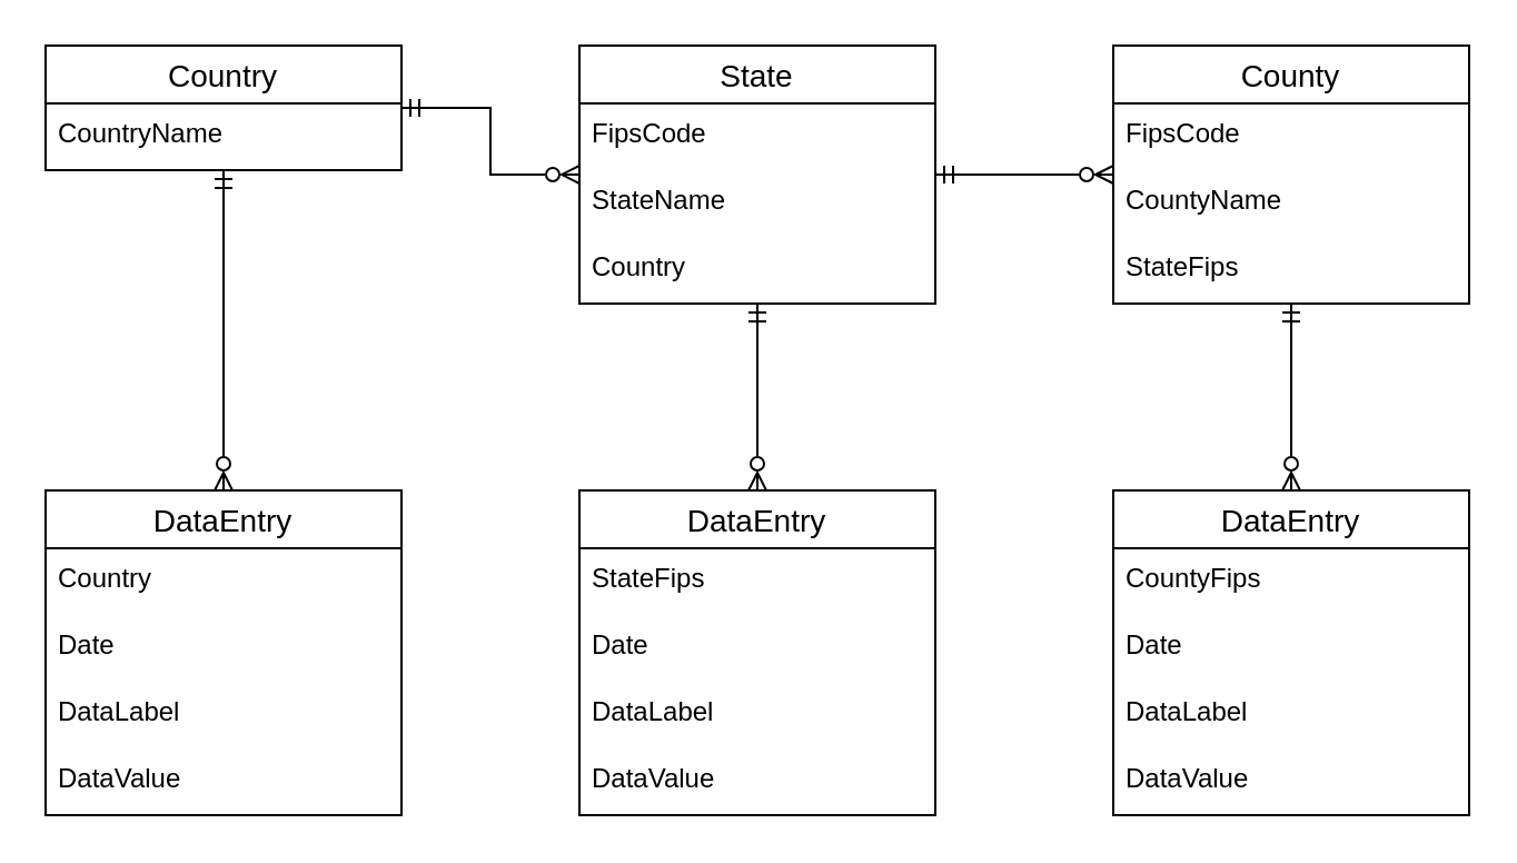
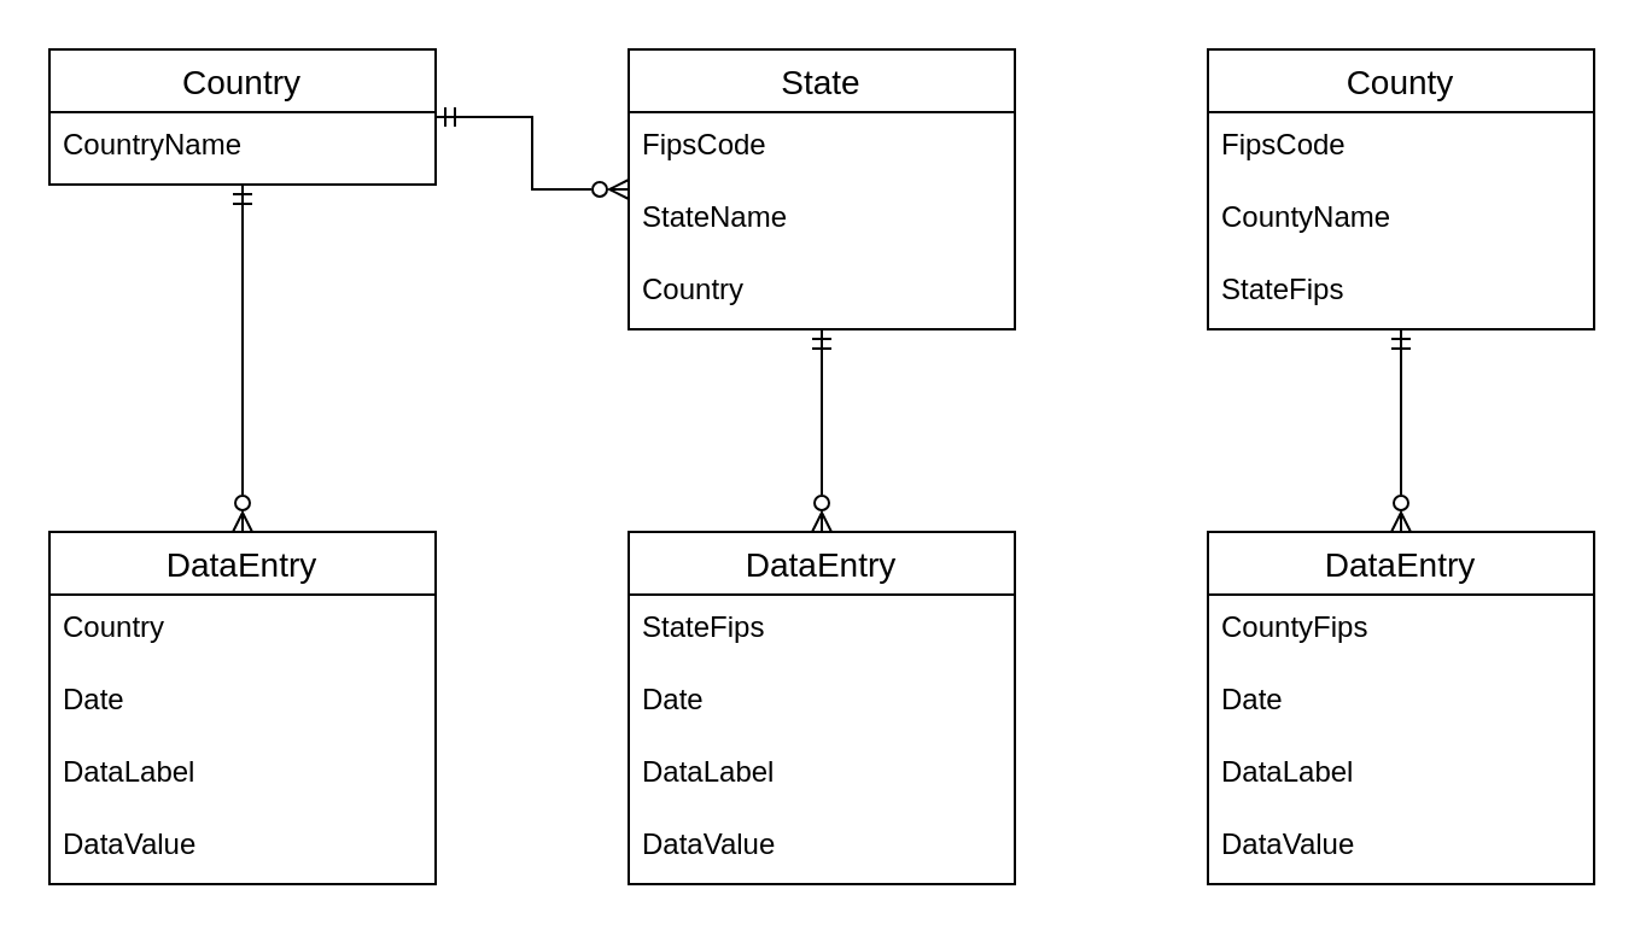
  <mxCell id="0" />
  <mxCell id="1" parent="0" />
  <mxCell id="2" style="edgeStyle=orthogonalEdgeStyle;rounded=0;orthogonalLoop=1;jettySize=auto;html=1;startArrow=ERmandOne;startFill=0;endArrow=ERzeroToMany;endFill=0;" edge="1" parent="1" source="4" target="8"><mxGeometry relative="1" as="geometry" /></mxCell>
  <mxCell id="3" style="edgeStyle=orthogonalEdgeStyle;rounded=0;orthogonalLoop=1;jettySize=auto;html=1;startArrow=ERmandOne;startFill=0;endArrow=ERzeroToMany;endFill=0;" edge="1" parent="1" source="4" target="17"><mxGeometry relative="1" as="geometry" /></mxCell>
  <mxCell id="4" value="Country" style="swimlane;fontStyle=0;childLayout=stackLayout;horizontal=1;startSize=26;horizontalStack=0;resizeParent=1;resizeParentMax=0;resizeLast=0;collapsible=1;marginBottom=0;align=center;fontSize=14;" vertex="1" parent="1"><mxGeometry x="20" y="20" width="160" height="56" as="geometry" /></mxCell>
  <mxCell id="5" value="CountryName" style="text;strokeColor=none;fillColor=none;spacingLeft=4;spacingRight=4;overflow=hidden;rotatable=0;points=[[0,0.5],[1,0.5]];portConstraint=eastwest;fontSize=12;" vertex="1" parent="4"><mxGeometry y="26" width="160" height="30" as="geometry" /></mxCell>
- <mxCell id="6" style="edgeStyle=orthogonalEdgeStyle;rounded=0;orthogonalLoop=1;jettySize=auto;html=1;startArrow=ERmandOne;startFill=0;endArrow=ERzeroToMany;endFill=0;" edge="1" parent="1" source="8" target="13"><mxGeometry relative="1" as="geometry" /></mxCell>
  <mxCell id="7" style="edgeStyle=orthogonalEdgeStyle;rounded=0;orthogonalLoop=1;jettySize=auto;html=1;startArrow=ERmandOne;startFill=0;endArrow=ERzeroToMany;endFill=0;" edge="1" parent="1" source="8" target="22"><mxGeometry relative="1" as="geometry" /></mxCell>
  <mxCell id="8" value="State" style="swimlane;fontStyle=0;childLayout=stackLayout;horizontal=1;startSize=26;horizontalStack=0;resizeParent=1;resizeParentMax=0;resizeLast=0;collapsible=1;marginBottom=0;align=center;fontSize=14;" vertex="1" parent="1"><mxGeometry x="260" y="20" width="160" height="116" as="geometry" /></mxCell>
  <mxCell id="9" value="FipsCode" style="text;strokeColor=none;fillColor=none;spacingLeft=4;spacingRight=4;overflow=hidden;rotatable=0;points=[[0,0.5],[1,0.5]];portConstraint=eastwest;fontSize=12;" vertex="1" parent="8"><mxGeometry y="26" width="160" height="30" as="geometry" /></mxCell>
  <mxCell id="10" value="StateName" style="text;strokeColor=none;fillColor=none;spacingLeft=4;spacingRight=4;overflow=hidden;rotatable=0;points=[[0,0.5],[1,0.5]];portConstraint=eastwest;fontSize=12;" vertex="1" parent="8"><mxGeometry y="56" width="160" height="30" as="geometry" /></mxCell>
  <mxCell id="11" value="Country" style="text;strokeColor=none;fillColor=none;spacingLeft=4;spacingRight=4;overflow=hidden;rotatable=0;points=[[0,0.5],[1,0.5]];portConstraint=eastwest;fontSize=12;" vertex="1" parent="8"><mxGeometry y="86" width="160" height="30" as="geometry" /></mxCell>
  <mxCell id="12" style="edgeStyle=orthogonalEdgeStyle;rounded=0;orthogonalLoop=1;jettySize=auto;html=1;startArrow=ERmandOne;startFill=0;endArrow=ERzeroToMany;endFill=0;" edge="1" parent="1" source="13" target="27"><mxGeometry relative="1" as="geometry" /></mxCell>
  <mxCell id="13" value="County" style="swimlane;fontStyle=0;childLayout=stackLayout;horizontal=1;startSize=26;horizontalStack=0;resizeParent=1;resizeParentMax=0;resizeLast=0;collapsible=1;marginBottom=0;align=center;fontSize=14;" vertex="1" parent="1"><mxGeometry x="500" y="20" width="160" height="116" as="geometry" /></mxCell>
  <mxCell id="14" value="FipsCode" style="text;strokeColor=none;fillColor=none;spacingLeft=4;spacingRight=4;overflow=hidden;rotatable=0;points=[[0,0.5],[1,0.5]];portConstraint=eastwest;fontSize=12;" vertex="1" parent="13"><mxGeometry y="26" width="160" height="30" as="geometry" /></mxCell>
  <mxCell id="15" value="CountyName" style="text;strokeColor=none;fillColor=none;spacingLeft=4;spacingRight=4;overflow=hidden;rotatable=0;points=[[0,0.5],[1,0.5]];portConstraint=eastwest;fontSize=12;" vertex="1" parent="13"><mxGeometry y="56" width="160" height="30" as="geometry" /></mxCell>
  <mxCell id="16" value="StateFips" style="text;strokeColor=none;fillColor=none;spacingLeft=4;spacingRight=4;overflow=hidden;rotatable=0;points=[[0,0.5],[1,0.5]];portConstraint=eastwest;fontSize=12;" vertex="1" parent="13"><mxGeometry y="86" width="160" height="30" as="geometry" /></mxCell>
  <mxCell id="17" value="DataEntry" style="swimlane;fontStyle=0;childLayout=stackLayout;horizontal=1;startSize=26;horizontalStack=0;resizeParent=1;resizeParentMax=0;resizeLast=0;collapsible=1;marginBottom=0;align=center;fontSize=14;" vertex="1" parent="1"><mxGeometry x="20" y="220" width="160" height="146" as="geometry" /></mxCell>
  <mxCell id="18" value="Country" style="text;strokeColor=none;fillColor=none;spacingLeft=4;spacingRight=4;overflow=hidden;rotatable=0;points=[[0,0.5],[1,0.5]];portConstraint=eastwest;fontSize=12;" vertex="1" parent="17"><mxGeometry y="26" width="160" height="30" as="geometry" /></mxCell>
  <mxCell id="19" value="Date" style="text;strokeColor=none;fillColor=none;spacingLeft=4;spacingRight=4;overflow=hidden;rotatable=0;points=[[0,0.5],[1,0.5]];portConstraint=eastwest;fontSize=12;" vertex="1" parent="17"><mxGeometry y="56" width="160" height="30" as="geometry" /></mxCell>
  <mxCell id="20" value="DataLabel" style="text;strokeColor=none;fillColor=none;spacingLeft=4;spacingRight=4;overflow=hidden;rotatable=0;points=[[0,0.5],[1,0.5]];portConstraint=eastwest;fontSize=12;" vertex="1" parent="17"><mxGeometry y="86" width="160" height="30" as="geometry" /></mxCell>
  <mxCell id="21" value="DataValue" style="text;strokeColor=none;fillColor=none;spacingLeft=4;spacingRight=4;overflow=hidden;rotatable=0;points=[[0,0.5],[1,0.5]];portConstraint=eastwest;fontSize=12;" vertex="1" parent="17"><mxGeometry y="116" width="160" height="30" as="geometry" /></mxCell>
  <mxCell id="22" value="DataEntry" style="swimlane;fontStyle=0;childLayout=stackLayout;horizontal=1;startSize=26;horizontalStack=0;resizeParent=1;resizeParentMax=0;resizeLast=0;collapsible=1;marginBottom=0;align=center;fontSize=14;" vertex="1" parent="1"><mxGeometry x="260" y="220" width="160" height="146" as="geometry" /></mxCell>
  <mxCell id="23" value="StateFips" style="text;strokeColor=none;fillColor=none;spacingLeft=4;spacingRight=4;overflow=hidden;rotatable=0;points=[[0,0.5],[1,0.5]];portConstraint=eastwest;fontSize=12;" vertex="1" parent="22"><mxGeometry y="26" width="160" height="30" as="geometry" /></mxCell>
  <mxCell id="24" value="Date" style="text;strokeColor=none;fillColor=none;spacingLeft=4;spacingRight=4;overflow=hidden;rotatable=0;points=[[0,0.5],[1,0.5]];portConstraint=eastwest;fontSize=12;" vertex="1" parent="22"><mxGeometry y="56" width="160" height="30" as="geometry" /></mxCell>
  <mxCell id="25" value="DataLabel" style="text;strokeColor=none;fillColor=none;spacingLeft=4;spacingRight=4;overflow=hidden;rotatable=0;points=[[0,0.5],[1,0.5]];portConstraint=eastwest;fontSize=12;" vertex="1" parent="22"><mxGeometry y="86" width="160" height="30" as="geometry" /></mxCell>
  <mxCell id="26" value="DataValue" style="text;strokeColor=none;fillColor=none;spacingLeft=4;spacingRight=4;overflow=hidden;rotatable=0;points=[[0,0.5],[1,0.5]];portConstraint=eastwest;fontSize=12;" vertex="1" parent="22"><mxGeometry y="116" width="160" height="30" as="geometry" /></mxCell>
  <mxCell id="27" value="DataEntry" style="swimlane;fontStyle=0;childLayout=stackLayout;horizontal=1;startSize=26;horizontalStack=0;resizeParent=1;resizeParentMax=0;resizeLast=0;collapsible=1;marginBottom=0;align=center;fontSize=14;" vertex="1" parent="1"><mxGeometry x="500" y="220" width="160" height="146" as="geometry" /></mxCell>
  <mxCell id="28" value="CountyFips" style="text;strokeColor=none;fillColor=none;spacingLeft=4;spacingRight=4;overflow=hidden;rotatable=0;points=[[0,0.5],[1,0.5]];portConstraint=eastwest;fontSize=12;" vertex="1" parent="27"><mxGeometry y="26" width="160" height="30" as="geometry" /></mxCell>
  <mxCell id="29" value="Date" style="text;strokeColor=none;fillColor=none;spacingLeft=4;spacingRight=4;overflow=hidden;rotatable=0;points=[[0,0.5],[1,0.5]];portConstraint=eastwest;fontSize=12;" vertex="1" parent="27"><mxGeometry y="56" width="160" height="30" as="geometry" /></mxCell>
  <mxCell id="30" value="DataLabel" style="text;strokeColor=none;fillColor=none;spacingLeft=4;spacingRight=4;overflow=hidden;rotatable=0;points=[[0,0.5],[1,0.5]];portConstraint=eastwest;fontSize=12;" vertex="1" parent="27"><mxGeometry y="86" width="160" height="30" as="geometry" /></mxCell>
  <mxCell id="31" value="DataValue" style="text;strokeColor=none;fillColor=none;spacingLeft=4;spacingRight=4;overflow=hidden;rotatable=0;points=[[0,0.5],[1,0.5]];portConstraint=eastwest;fontSize=12;" vertex="1" parent="27"><mxGeometry y="116" width="160" height="30" as="geometry" /></mxCell>
